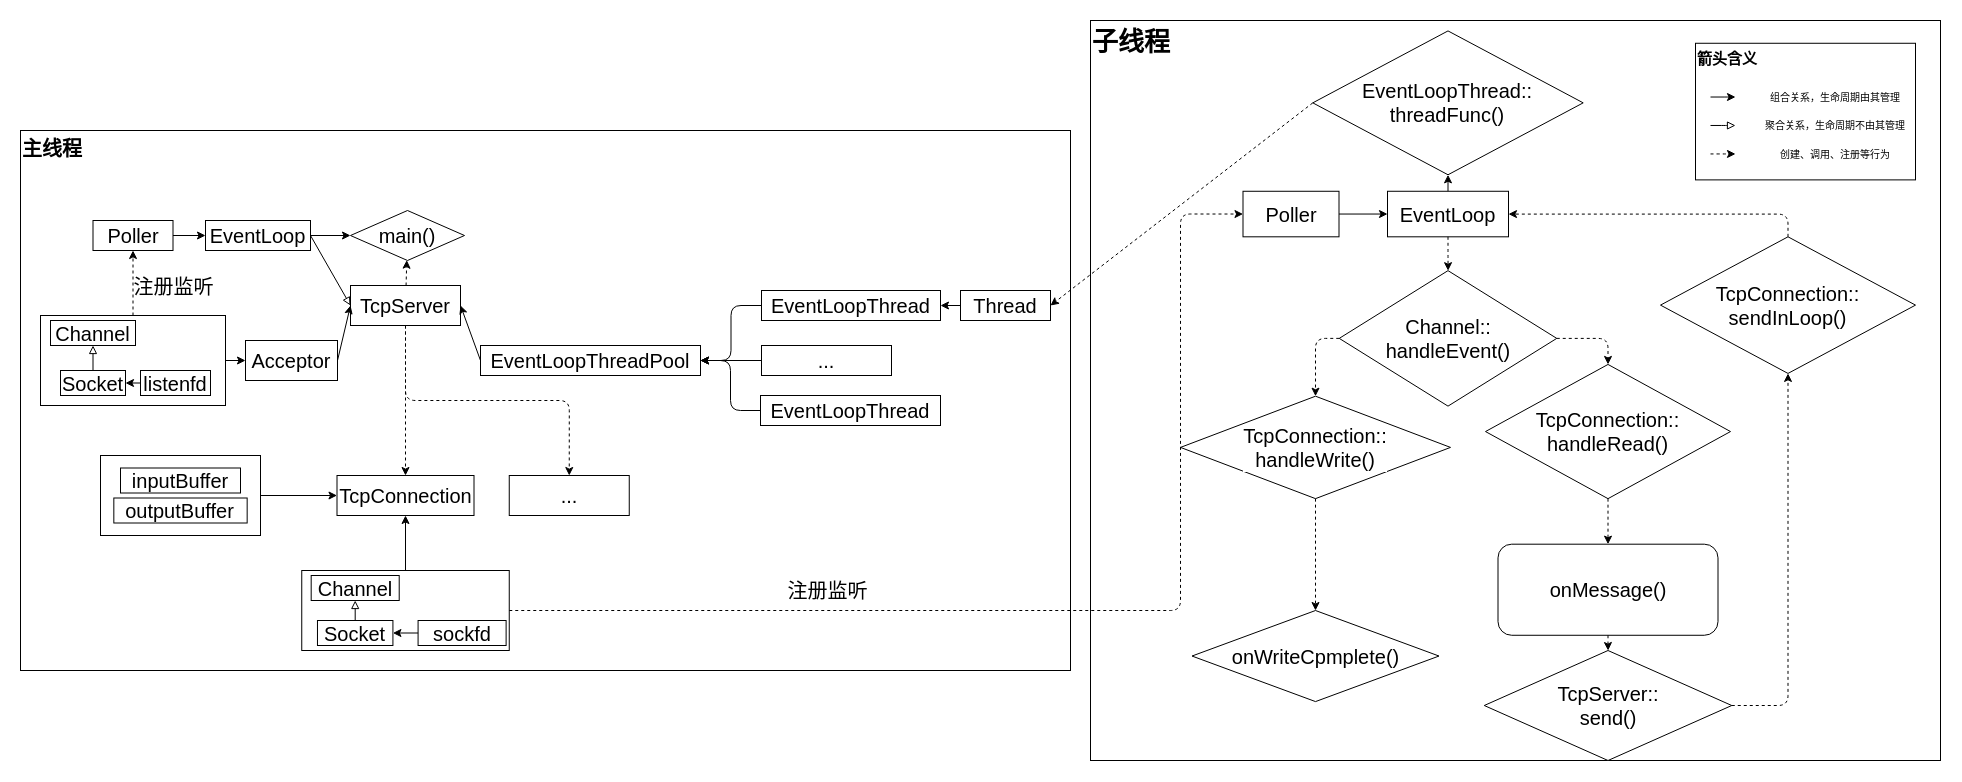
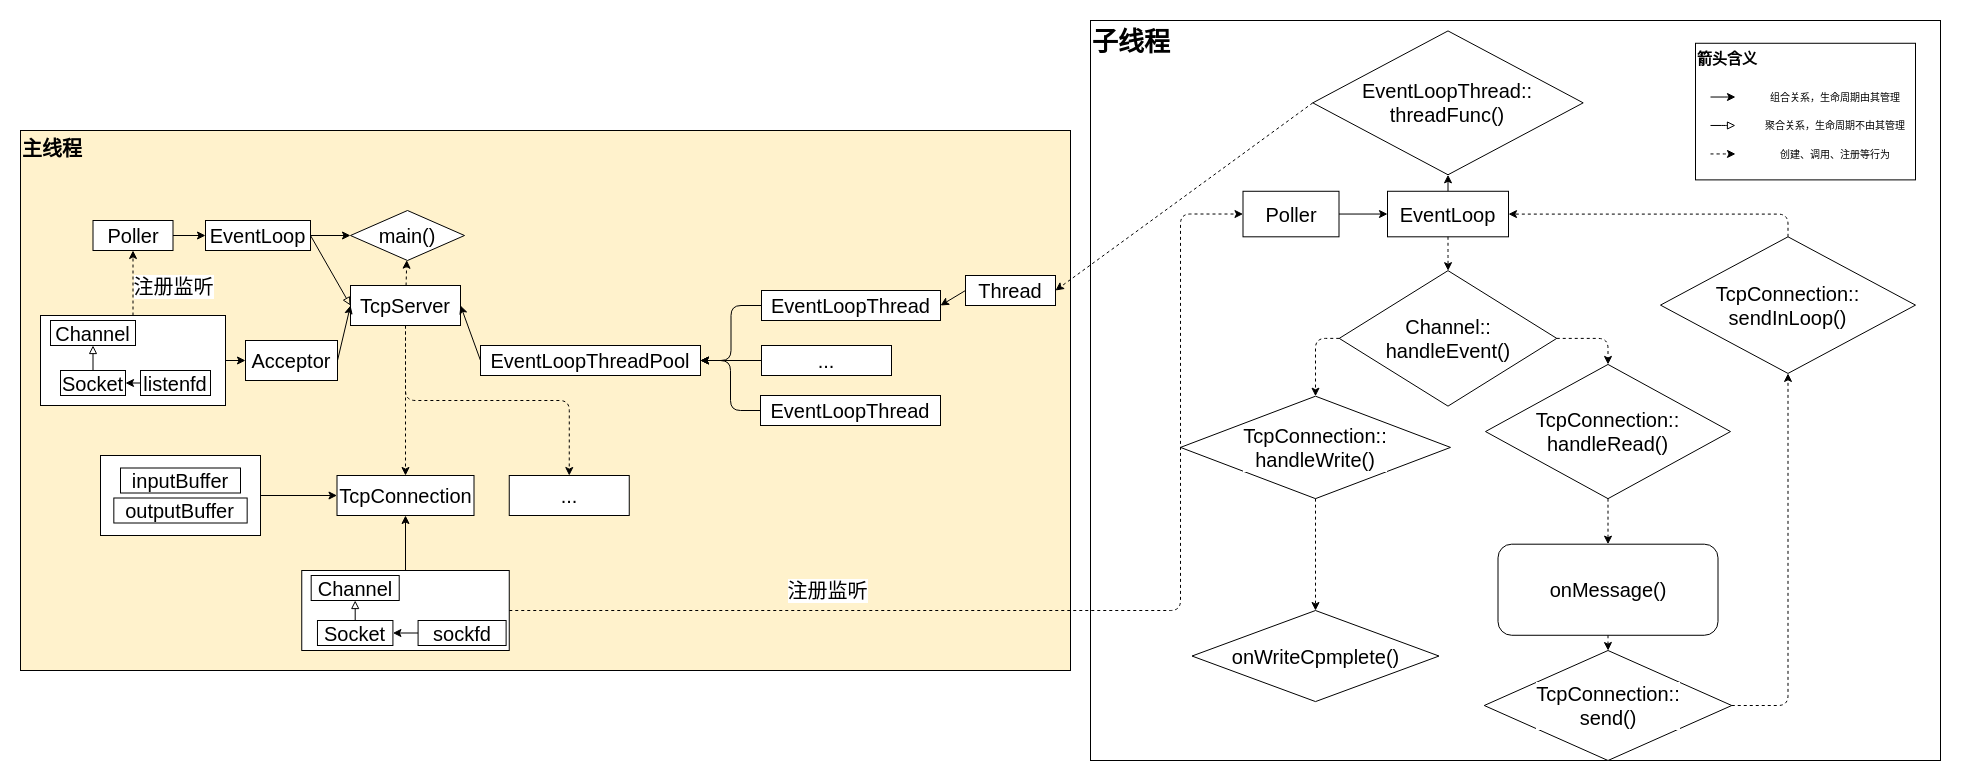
  <mxCell id="0" />
  <mxCell id="1" parent="0" />
- <mxCell id="2" value="主线程" style="rounded=0;whiteSpace=wrap;html=1;align=left;verticalAlign=top;fontSize=20;fontStyle=1" parent="1" vertex="1"><mxGeometry x="20" y="130" width="1050" height="540" as="geometry" /></mxCell>
+ <mxCell id="2" value="主线程" style="rounded=0;whiteSpace=wrap;html=1;align=left;verticalAlign=top;fontSize=20;fontStyle=1;fillColor=#fff2cc;" parent="1" vertex="1"><mxGeometry x="20" y="130" width="1050" height="540" as="geometry" /></mxCell>
  <mxCell id="3" value="main()" style="rhombus;whiteSpace=wrap;html=1;fontSize=20;" parent="1" vertex="1"><mxGeometry x="350" y="210" width="114" height="50" as="geometry" /></mxCell>
  <mxCell id="4" value="" style="edgeStyle=none;html=1;fontSize=15;dashed=1;" parent="1" source="7" target="3" edge="1"><mxGeometry relative="1" as="geometry" /></mxCell>
  <mxCell id="5" style="edgeStyle=none;html=1;exitX=0.5;exitY=1;exitDx=0;exitDy=0;fontSize=15;endArrow=classic;endFill=1;dashed=1;" parent="1" source="7" target="24" edge="1"><mxGeometry relative="1" as="geometry" /></mxCell>
  <mxCell id="6" style="edgeStyle=orthogonalEdgeStyle;html=1;exitX=0.5;exitY=1;exitDx=0;exitDy=0;entryX=0.5;entryY=0;entryDx=0;entryDy=0;dashed=1;" parent="1" source="7" target="37" edge="1"><mxGeometry relative="1" as="geometry" /></mxCell>
  <mxCell id="7" value="TcpServer" style="rounded=0;whiteSpace=wrap;html=1;fontSize=20;" parent="1" vertex="1"><mxGeometry x="350" y="285" width="110" height="40" as="geometry" /></mxCell>
  <mxCell id="8" style="edgeStyle=none;html=1;exitX=1;exitY=0.5;exitDx=0;exitDy=0;entryX=0;entryY=0.5;entryDx=0;entryDy=0;fontSize=15;endArrow=classic;endFill=1;" parent="1" source="11" target="23" edge="1"><mxGeometry relative="1" as="geometry" /></mxCell>
  <mxCell id="9" style="edgeStyle=none;html=1;exitX=0.5;exitY=0;exitDx=0;exitDy=0;entryX=0.5;entryY=1;entryDx=0;entryDy=0;fontSize=15;endArrow=classic;endFill=1;dashed=1;" parent="1" source="11" target="13" edge="1"><mxGeometry relative="1" as="geometry" /></mxCell>
  <mxCell id="10" value="注册监听" style="edgeLabel;html=1;align=center;verticalAlign=middle;resizable=0;points=[];fontSize=20;" parent="9" vertex="1" connectable="0"><mxGeometry x="0.467" y="3" relative="1" as="geometry"><mxPoint x="43" y="18" as="offset" /></mxGeometry></mxCell>
  <mxCell id="11" value="" style="rounded=0;whiteSpace=wrap;html=1;fontSize=15;" parent="1" vertex="1"><mxGeometry x="40" y="315" width="185" height="90" as="geometry" /></mxCell>
  <mxCell id="12" style="edgeStyle=none;html=1;exitX=1;exitY=0.5;exitDx=0;exitDy=0;entryX=0;entryY=0.5;entryDx=0;entryDy=0;fontSize=15;" parent="1" source="13" target="16" edge="1"><mxGeometry relative="1" as="geometry" /></mxCell>
  <mxCell id="13" value="&lt;font style=&quot;font-size: 20px;&quot;&gt;Poller&lt;/font&gt;" style="rounded=0;whiteSpace=wrap;html=1;fontSize=15;" parent="1" vertex="1"><mxGeometry x="92.5" y="220" width="80" height="30" as="geometry" /></mxCell>
  <mxCell id="14" style="edgeStyle=none;html=1;exitX=1;exitY=0.5;exitDx=0;exitDy=0;entryX=0;entryY=0.5;entryDx=0;entryDy=0;fontSize=15;" parent="1" source="16" target="3" edge="1"><mxGeometry relative="1" as="geometry" /></mxCell>
  <mxCell id="15" style="edgeStyle=none;html=1;exitX=1;exitY=0.5;exitDx=0;exitDy=0;entryX=0;entryY=0.5;entryDx=0;entryDy=0;fontSize=15;endArrow=block;endFill=0;" parent="1" source="16" target="7" edge="1"><mxGeometry relative="1" as="geometry" /></mxCell>
  <mxCell id="16" value="EventLoop" style="rounded=0;whiteSpace=wrap;html=1;fontSize=20;" parent="1" vertex="1"><mxGeometry x="205" y="220" width="105" height="30" as="geometry" /></mxCell>
  <mxCell id="17" value="Channel" style="rounded=0;whiteSpace=wrap;html=1;fontSize=20;" parent="1" vertex="1"><mxGeometry x="50" y="320" width="85" height="25" as="geometry" /></mxCell>
  <mxCell id="18" style="edgeStyle=none;html=1;exitX=0.5;exitY=0;exitDx=0;exitDy=0;fontSize=15;endArrow=block;endFill=0;" parent="1" source="19" target="17" edge="1"><mxGeometry relative="1" as="geometry" /></mxCell>
  <mxCell id="19" value="Socket" style="rounded=0;whiteSpace=wrap;html=1;fontSize=20;" parent="1" vertex="1"><mxGeometry x="60" y="370" width="65" height="25" as="geometry" /></mxCell>
  <mxCell id="20" style="edgeStyle=none;html=1;exitX=0;exitY=0.5;exitDx=0;exitDy=0;entryX=1;entryY=0.5;entryDx=0;entryDy=0;fontSize=15;endArrow=classic;endFill=1;" parent="1" source="21" target="19" edge="1"><mxGeometry relative="1" as="geometry" /></mxCell>
  <mxCell id="21" value="listenfd" style="rounded=0;whiteSpace=wrap;html=1;fontSize=20;" parent="1" vertex="1"><mxGeometry x="140" y="370" width="70" height="25" as="geometry" /></mxCell>
  <mxCell id="22" style="edgeStyle=none;html=1;exitX=1;exitY=0.5;exitDx=0;exitDy=0;entryX=0;entryY=0.5;entryDx=0;entryDy=0;fontSize=15;endArrow=classic;endFill=1;" parent="1" source="23" target="7" edge="1"><mxGeometry relative="1" as="geometry" /></mxCell>
  <mxCell id="23" value="Acceptor" style="rounded=0;whiteSpace=wrap;html=1;fontSize=20;" parent="1" vertex="1"><mxGeometry x="245" y="340" width="92" height="40" as="geometry" /></mxCell>
  <mxCell id="24" value="TcpConnection" style="rounded=0;whiteSpace=wrap;html=1;fontSize=20;" parent="1" vertex="1"><mxGeometry x="336.5" y="475" width="137" height="40" as="geometry" /></mxCell>
  <mxCell id="25" style="edgeStyle=none;html=1;exitX=0;exitY=0.5;exitDx=0;exitDy=0;fontSize=15;endArrow=classic;endFill=1;" parent="1" source="76" target="24" edge="1"><mxGeometry relative="1" as="geometry" /></mxCell>
  <mxCell id="26" style="edgeStyle=none;html=1;exitX=0.5;exitY=0;exitDx=0;exitDy=0;entryX=0.5;entryY=1;entryDx=0;entryDy=0;fontSize=15;endArrow=classic;endFill=1;" parent="1" source="69" target="24" edge="1"><mxGeometry relative="1" as="geometry" /></mxCell>
  <mxCell id="27" style="edgeStyle=none;html=1;exitX=0;exitY=0.5;exitDx=0;exitDy=0;fontSize=15;endArrow=classic;endFill=1;entryX=1;entryY=0.5;entryDx=0;entryDy=0;" parent="1" source="28" target="7" edge="1"><mxGeometry relative="1" as="geometry" /></mxCell>
  <mxCell id="28" value="EventLoopThreadPool" style="rounded=0;whiteSpace=wrap;html=1;fontSize=20;" parent="1" vertex="1"><mxGeometry x="480" y="345" width="220" height="30" as="geometry" /></mxCell>
  <mxCell id="29" style="edgeStyle=orthogonalEdgeStyle;html=1;exitX=0;exitY=0.5;exitDx=0;exitDy=0;entryX=1;entryY=0.5;entryDx=0;entryDy=0;" parent="1" source="30" target="28" edge="1"><mxGeometry relative="1" as="geometry" /></mxCell>
  <mxCell id="30" value="EventLoopThread" style="rounded=0;whiteSpace=wrap;html=1;fontSize=20;" parent="1" vertex="1"><mxGeometry x="760" y="395" width="180" height="30" as="geometry" /></mxCell>
  <mxCell id="31" style="edgeStyle=orthogonalEdgeStyle;html=1;exitX=0;exitY=0.5;exitDx=0;exitDy=0;entryX=1;entryY=0.5;entryDx=0;entryDy=0;fontSize=20;" edge="1" parent="1" source="32" target="28"><mxGeometry relative="1" as="geometry" /></mxCell>
  <mxCell id="32" value="EventLoopThread" style="rounded=0;whiteSpace=wrap;html=1;fontSize=20;" parent="1" vertex="1"><mxGeometry x="761" y="290" width="179" height="30" as="geometry" /></mxCell>
  <mxCell id="33" style="edgeStyle=none;html=1;exitX=0;exitY=0.5;exitDx=0;exitDy=0;fontSize=20;" edge="1" parent="1" source="34"><mxGeometry relative="1" as="geometry"><mxPoint x="700" y="360" as="targetPoint" /></mxGeometry></mxCell>
  <mxCell id="34" value="..." style="rounded=0;whiteSpace=wrap;html=1;fontSize=20;" parent="1" vertex="1"><mxGeometry x="761" y="345" width="130" height="30" as="geometry" /></mxCell>
  <mxCell id="35" style="edgeStyle=none;html=1;exitX=0;exitY=0.5;exitDx=0;exitDy=0;entryX=1;entryY=0.5;entryDx=0;entryDy=0;fontSize=15;endArrow=classic;endFill=1;" parent="1" source="36" target="32" edge="1"><mxGeometry relative="1" as="geometry" /></mxCell>
- <mxCell id="36" value="Thread" style="rounded=0;whiteSpace=wrap;html=1;strokeColor=#000000;fontSize=20;" parent="1" vertex="1"><mxGeometry x="960" y="290" width="90" height="30" as="geometry" /></mxCell>
+ <mxCell id="36" value="Thread" style="rounded=0;whiteSpace=wrap;html=1;strokeColor=#000000;fontSize=20;" parent="1" vertex="1"><mxGeometry x="965" y="275" width="90" height="30" as="geometry" /></mxCell>
  <mxCell id="37" value="..." style="whiteSpace=wrap;html=1;fontSize=20;rounded=0;" parent="1" vertex="1"><mxGeometry x="508.75" y="475" width="120" height="40" as="geometry" /></mxCell>
  <mxCell id="38" value="" style="group" parent="1" vertex="1" connectable="0"><mxGeometry x="1090" y="20" width="850" height="740" as="geometry" /></mxCell>
  <mxCell id="39" value="子线程" style="rounded=0;whiteSpace=wrap;html=1;strokeColor=#000000;fontSize=26;fillColor=#FFFFFF;fontStyle=1;align=left;verticalAlign=top;" parent="38" vertex="1"><mxGeometry width="850" height="740.0" as="geometry" /></mxCell>
  <mxCell id="40" value="EventLoopThread::&lt;br style=&quot;font-size: 20px;&quot;&gt;threadFunc()" style="rhombus;whiteSpace=wrap;html=1;strokeColor=#000000;fontSize=20;fillColor=#FFFFFF;labelBackgroundColor=default;" parent="38" vertex="1"><mxGeometry x="222.31" y="10.423" width="270.38" height="143.862" as="geometry" /></mxCell>
  <mxCell id="41" style="edgeStyle=none;html=1;exitX=0.5;exitY=0;exitDx=0;exitDy=0;entryX=0.5;entryY=1;entryDx=0;entryDy=0;fontSize=15;endArrow=classic;endFill=1;" parent="38" source="42" target="40" edge="1"><mxGeometry relative="1" as="geometry" /></mxCell>
  <mxCell id="42" value="EventLoop" style="rounded=0;whiteSpace=wrap;html=1;strokeColor=#000000;fontSize=20;fillColor=#FFFFFF;labelBackgroundColor=default;" parent="38" vertex="1"><mxGeometry x="297" y="170.769" width="121" height="45.538" as="geometry" /></mxCell>
  <mxCell id="43" style="edgeStyle=none;html=1;exitX=0;exitY=0.5;exitDx=0;exitDy=0;fontSize=15;endArrow=classic;endFill=1;" parent="38" source="44" target="42" edge="1"><mxGeometry relative="1" as="geometry" /></mxCell>
  <mxCell id="44" value="Poller" style="rounded=0;whiteSpace=wrap;html=1;strokeColor=#000000;fontSize=20;fillColor=#FFFFFF;labelBackgroundColor=default;" parent="38" vertex="1"><mxGeometry x="152.5" y="170.769" width="96" height="45.538" as="geometry" /></mxCell>
  <mxCell id="45" value="Channel::&lt;br style=&quot;font-size: 20px;&quot;&gt;handleEvent()" style="rhombus;whiteSpace=wrap;html=1;strokeColor=#000000;fontSize=20;fillColor=#FFFFFF;labelBackgroundColor=default;" parent="38" vertex="1"><mxGeometry x="248.75" y="250.141" width="217.5" height="135.493" as="geometry" /></mxCell>
  <mxCell id="46" style="edgeStyle=orthogonalEdgeStyle;html=1;exitX=0.5;exitY=1;exitDx=0;exitDy=0;dashed=1;fontSize=15;endArrow=classic;endFill=1;elbow=vertical;" parent="38" source="42" target="45" edge="1"><mxGeometry relative="1" as="geometry" /></mxCell>
  <mxCell id="47" value="TcpConnection::&lt;br style=&quot;font-size: 20px;&quot;&gt;handleWrite()" style="rhombus;whiteSpace=wrap;html=1;strokeColor=#000000;fontSize=20;fillColor=#FFFFFF;labelBackgroundColor=default;" parent="38" vertex="1"><mxGeometry x="90" y="375.69" width="270" height="102.46" as="geometry" /></mxCell>
  <mxCell id="48" style="edgeStyle=orthogonalEdgeStyle;html=1;exitX=0;exitY=0.5;exitDx=0;exitDy=0;dashed=1;fontSize=15;endArrow=classic;endFill=1;elbow=vertical;" parent="38" source="45" target="47" edge="1"><mxGeometry relative="1" as="geometry" /></mxCell>
  <mxCell id="49" value="TcpConnection::&lt;br style=&quot;font-size: 20px;&quot;&gt;handleRead()" style="rhombus;whiteSpace=wrap;html=1;strokeColor=#000000;fontSize=20;fillColor=#FFFFFF;labelBackgroundColor=default;" parent="38" vertex="1"><mxGeometry x="395" y="343.944" width="245" height="134.211" as="geometry" /></mxCell>
  <mxCell id="50" style="edgeStyle=orthogonalEdgeStyle;html=1;exitX=1;exitY=0.5;exitDx=0;exitDy=0;entryX=0.5;entryY=0;entryDx=0;entryDy=0;dashed=1;fontSize=15;endArrow=classic;endFill=1;elbow=vertical;" parent="38" source="45" target="49" edge="1"><mxGeometry relative="1" as="geometry" /></mxCell>
  <mxCell id="51" value="onWriteCpmplete()" style="rhombus;whiteSpace=wrap;html=1;strokeColor=#000000;fontSize=20;fillColor=#FFFFFF;labelBackgroundColor=default;" parent="38" vertex="1"><mxGeometry x="101.5" y="590" width="247" height="91.08" as="geometry" /></mxCell>
  <mxCell id="52" style="edgeStyle=orthogonalEdgeStyle;html=1;exitX=0.5;exitY=1;exitDx=0;exitDy=0;entryX=0.5;entryY=0;entryDx=0;entryDy=0;dashed=1;fontSize=15;endArrow=classic;endFill=1;elbow=vertical;" parent="38" source="47" target="51" edge="1"><mxGeometry relative="1" as="geometry" /></mxCell>
  <mxCell id="53" value="onMessage()" style="whiteSpace=wrap;html=1;strokeColor=#000000;fontSize=20;fillColor=#FFFFFF;labelBackgroundColor=default;rounded=1;" parent="38" vertex="1"><mxGeometry x="407.5" y="523.692" width="220" height="91.077" as="geometry" /></mxCell>
  <mxCell id="54" style="edgeStyle=orthogonalEdgeStyle;html=1;exitX=0.5;exitY=1;exitDx=0;exitDy=0;entryX=0.5;entryY=0;entryDx=0;entryDy=0;dashed=1;fontSize=15;endArrow=classic;endFill=1;elbow=vertical;" parent="38" source="49" target="53" edge="1"><mxGeometry relative="1" as="geometry" /></mxCell>
- <mxCell id="55" value="TcpServer::&lt;br style=&quot;border-color: var(--border-color); font-size: 20px;&quot;&gt;send()" style="rhombus;whiteSpace=wrap;html=1;strokeColor=#000000;fontSize=20;fillColor=#FFFFFF;labelBackgroundColor=default;" parent="38" vertex="1"><mxGeometry x="393.75" y="630" width="247.5" height="110" as="geometry" /></mxCell>
+ <mxCell id="55" value="TcpConnection::&lt;br style=&quot;border-color: var(--border-color); font-size: 20px;&quot;&gt;send()" style="rhombus;whiteSpace=wrap;html=1;strokeColor=#000000;fontSize=20;fillColor=#FFFFFF;labelBackgroundColor=default;" parent="38" vertex="1"><mxGeometry x="393.75" y="630" width="247.5" height="110" as="geometry" /></mxCell>
  <mxCell id="56" style="edgeStyle=orthogonalEdgeStyle;html=1;exitX=0.5;exitY=1;exitDx=0;exitDy=0;dashed=1;fontSize=15;endArrow=classic;endFill=1;elbow=vertical;" parent="38" source="53" target="55" edge="1"><mxGeometry relative="1" as="geometry" /></mxCell>
  <mxCell id="57" style="edgeStyle=orthogonalEdgeStyle;html=1;exitX=0.5;exitY=0;exitDx=0;exitDy=0;fontSize=20;dashed=1;" edge="1" parent="38" source="58" target="42"><mxGeometry relative="1" as="geometry" /></mxCell>
  <mxCell id="58" value="TcpConnection::&lt;br style=&quot;border-color: var(--border-color); font-size: 20px;&quot;&gt;sendInLoop()" style="rhombus;whiteSpace=wrap;html=1;strokeColor=#000000;fontSize=20;fillColor=#FFFFFF;labelBackgroundColor=default;" parent="38" vertex="1"><mxGeometry x="570" y="216.311" width="255" height="136.615" as="geometry" /></mxCell>
  <mxCell id="59" style="edgeStyle=orthogonalEdgeStyle;html=1;exitX=1;exitY=0.5;exitDx=0;exitDy=0;dashed=1;fontSize=15;endArrow=classic;endFill=1;elbow=vertical;" parent="38" source="55" target="58" edge="1"><mxGeometry relative="1" as="geometry" /></mxCell>
  <mxCell id="60" value="" style="group" parent="38" vertex="1" connectable="0"><mxGeometry x="605" y="22.769" width="230" height="136.615" as="geometry" /></mxCell>
  <mxCell id="61" value="&lt;b&gt;箭头含义&lt;br&gt;&lt;br&gt;&lt;br&gt;&lt;/b&gt;" style="rounded=0;whiteSpace=wrap;html=1;strokeColor=#000000;fontSize=15;fillColor=#FFFFFF;align=left;verticalAlign=top;" parent="60" vertex="1"><mxGeometry width="220" height="136.615" as="geometry" /></mxCell>
  <mxCell id="62" value="" style="endArrow=classic;html=1;fontSize=15;elbow=vertical;" parent="60" edge="1"><mxGeometry width="50" height="50" relative="1" as="geometry"><mxPoint x="15" y="53.747" as="sourcePoint" /><mxPoint x="40" y="53.747" as="targetPoint" /><Array as="points"><mxPoint x="30" y="53.747" /></Array></mxGeometry></mxCell>
  <mxCell id="63" value="" style="endArrow=block;html=1;fontSize=15;elbow=vertical;endFill=0;" parent="60" edge="1"><mxGeometry width="50" height="50" relative="1" as="geometry"><mxPoint x="15" y="82.208" as="sourcePoint" /><mxPoint x="40" y="82.208" as="targetPoint" /><Array as="points"><mxPoint x="30" y="82.208" /></Array></mxGeometry></mxCell>
  <mxCell id="64" value="" style="endArrow=classic;html=1;fontSize=15;elbow=vertical;dashed=1;" parent="60" edge="1"><mxGeometry width="50" height="50" relative="1" as="geometry"><mxPoint x="15" y="110.67" as="sourcePoint" /><mxPoint x="40" y="110.67" as="targetPoint" /><Array as="points"><mxPoint x="30" y="110.67" /></Array></mxGeometry></mxCell>
  <mxCell id="65" value="组合关系，生命周期由其管理" style="text;html=1;strokeColor=none;fillColor=none;align=center;verticalAlign=middle;whiteSpace=wrap;rounded=0;fontSize=10;" parent="60" vertex="1"><mxGeometry x="50" y="45.538" width="180" height="17.077" as="geometry" /></mxCell>
  <mxCell id="66" value="聚合关系，生命周期不由其管理" style="text;html=1;strokeColor=none;fillColor=none;align=center;verticalAlign=middle;whiteSpace=wrap;rounded=0;fontSize=10;" parent="60" vertex="1"><mxGeometry x="50" y="74" width="180" height="17.077" as="geometry" /></mxCell>
  <mxCell id="67" value="创建、调用、注册等行为" style="text;html=1;strokeColor=none;fillColor=none;align=center;verticalAlign=middle;whiteSpace=wrap;rounded=0;fontSize=10;" parent="60" vertex="1"><mxGeometry x="50" y="102.462" width="180" height="17.077" as="geometry" /></mxCell>
  <mxCell id="68" value="" style="group" parent="1" vertex="1" connectable="0"><mxGeometry x="301.25" y="570" width="207.5" height="80" as="geometry" /></mxCell>
  <mxCell id="69" value="" style="rounded=0;whiteSpace=wrap;html=1;fontSize=15;" parent="68" vertex="1"><mxGeometry width="207.5" height="80" as="geometry" /></mxCell>
  <mxCell id="70" value="Channel" style="rounded=0;whiteSpace=wrap;html=1;fontSize=20;" parent="68" vertex="1"><mxGeometry x="9.432" y="5" width="88.03" height="25" as="geometry" /></mxCell>
  <mxCell id="71" value="Socket" style="rounded=0;whiteSpace=wrap;html=1;fontSize=20;" parent="68" vertex="1"><mxGeometry x="15.72" y="50" width="75.455" height="25" as="geometry" /></mxCell>
  <mxCell id="72" value="sockfd" style="rounded=0;whiteSpace=wrap;html=1;fontSize=20;" parent="68" vertex="1"><mxGeometry x="116.326" y="50" width="88.03" height="25" as="geometry" /></mxCell>
  <mxCell id="73" style="edgeStyle=none;html=1;exitX=0.5;exitY=0;exitDx=0;exitDy=0;entryX=0.5;entryY=1;entryDx=0;entryDy=0;fontSize=15;endArrow=block;endFill=0;" parent="68" source="71" target="70" edge="1"><mxGeometry relative="1" as="geometry" /></mxCell>
  <mxCell id="74" style="edgeStyle=none;html=1;exitX=0;exitY=0.5;exitDx=0;exitDy=0;entryX=1;entryY=0.5;entryDx=0;entryDy=0;fontSize=15;endArrow=classic;endFill=1;" parent="68" source="72" target="71" edge="1"><mxGeometry relative="1" as="geometry" /></mxCell>
  <mxCell id="75" value="" style="group" parent="1" vertex="1" connectable="0"><mxGeometry x="100" y="455" width="160" height="80" as="geometry" /></mxCell>
  <mxCell id="76" value="" style="rounded=0;whiteSpace=wrap;html=1;fontSize=15;" parent="75" vertex="1"><mxGeometry width="160" height="80" as="geometry" /></mxCell>
  <mxCell id="77" value="inputBuffer" style="rounded=0;whiteSpace=wrap;html=1;fontSize=20;" parent="75" vertex="1"><mxGeometry x="20" y="12.5" width="120" height="25" as="geometry" /></mxCell>
  <mxCell id="78" value="outputBuffer" style="rounded=0;whiteSpace=wrap;html=1;fontSize=20;" parent="75" vertex="1"><mxGeometry x="13.333" y="42.5" width="133.333" height="25" as="geometry" /></mxCell>
  <mxCell id="79" style="edgeStyle=none;html=1;exitX=0;exitY=0.5;exitDx=0;exitDy=0;fontSize=15;endArrow=classic;endFill=1;dashed=1;entryX=1;entryY=0.5;entryDx=0;entryDy=0;" parent="1" source="40" target="36" edge="1"><mxGeometry relative="1" as="geometry" /></mxCell>
  <mxCell id="80" style="edgeStyle=orthogonalEdgeStyle;html=1;exitX=1;exitY=0.5;exitDx=0;exitDy=0;entryX=0;entryY=0.5;entryDx=0;entryDy=0;dashed=1;fontSize=20;" edge="1" parent="1" source="69" target="44"><mxGeometry relative="1" as="geometry"><Array as="points"><mxPoint x="1180" y="610" /><mxPoint x="1180" y="214" /></Array></mxGeometry></mxCell>
  <mxCell id="81" value="注册监听" style="edgeLabel;html=1;align=center;verticalAlign=middle;resizable=0;points=[];fontSize=20;" vertex="1" connectable="0" parent="80"><mxGeometry x="-0.422" y="-3" relative="1" as="geometry"><mxPoint x="-9" y="-24" as="offset" /></mxGeometry></mxCell>
